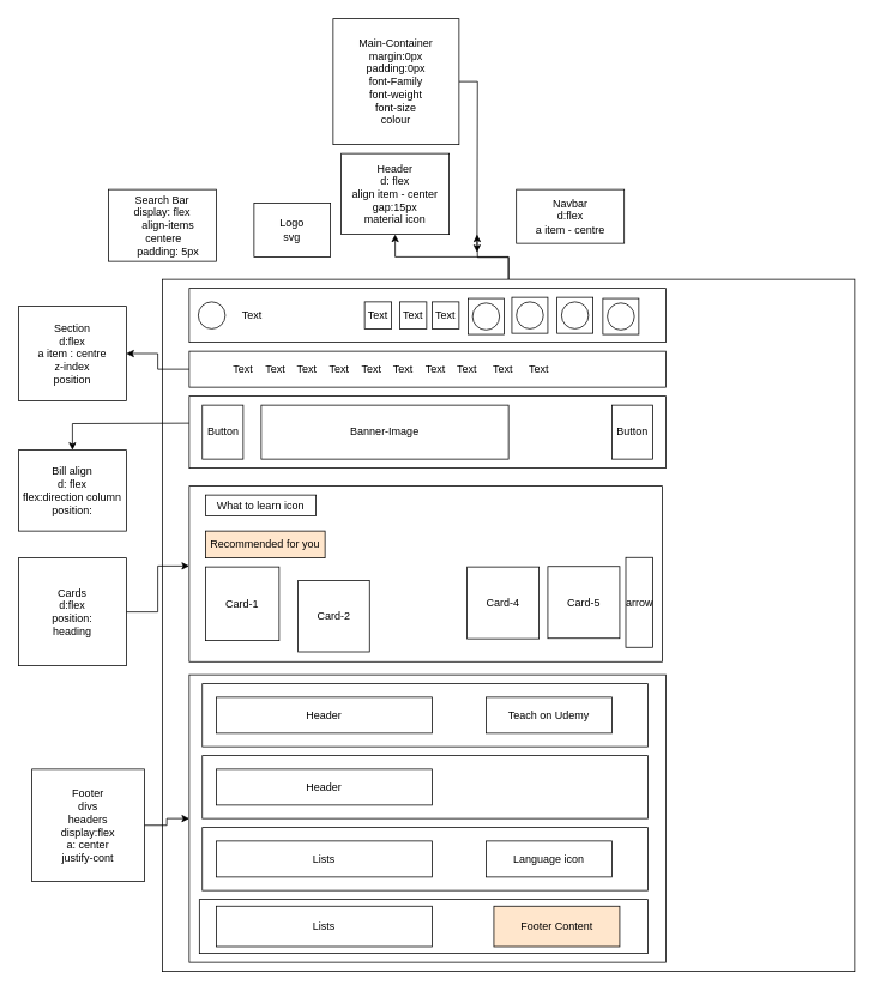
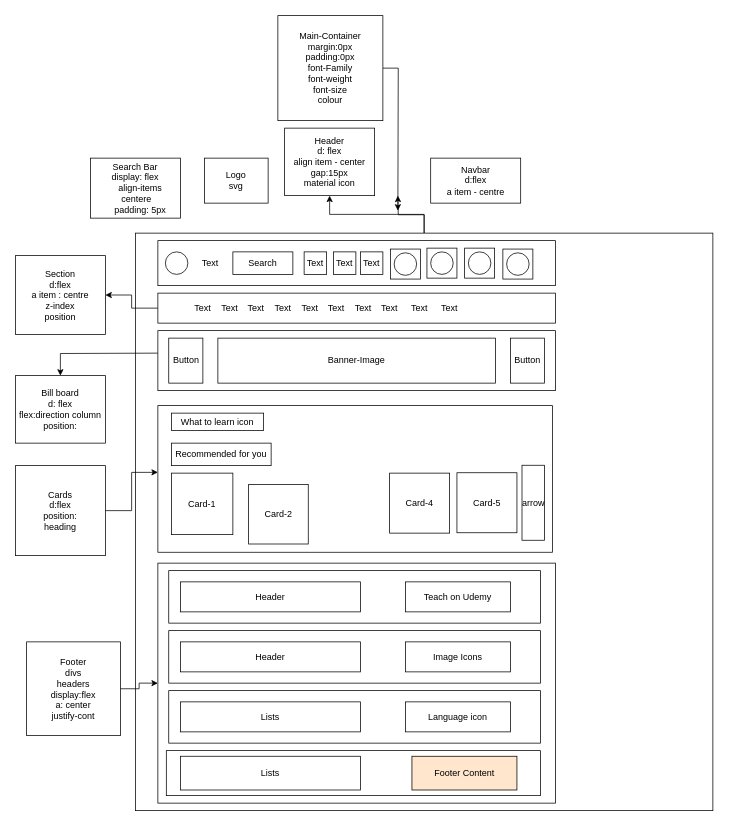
  <mxCell id="0" />
  <mxCell id="1" parent="0" />
  <mxCell id="2" value="" style="whiteSpace=wrap;html=1;aspect=fixed;" parent="1" vertex="1"><mxGeometry x="528.75" y="331.25" width="40" height="40" as="geometry" /></mxCell>
  <mxCell id="3" value="" style="whiteSpace=wrap;html=1;aspect=fixed;" parent="1" vertex="1"><mxGeometry x="531.25" y="331.25" width="37.5" height="37.5" as="geometry" /></mxCell>
  <mxCell id="4" value="" style="rounded=0;whiteSpace=wrap;html=1;" parent="1" vertex="1"><mxGeometry x="393" y="340" width="47" height="20" as="geometry" /></mxCell>
  <mxCell id="5" style="edgeStyle=orthogonalEdgeStyle;rounded=0;orthogonalLoop=1;jettySize=auto;html=1;" edge="1" parent="1" source="7"><mxGeometry relative="1" as="geometry"><mxPoint x="530" y="260" as="targetPoint" /></mxGeometry></mxCell>
  <mxCell id="6" style="edgeStyle=orthogonalEdgeStyle;rounded=0;orthogonalLoop=1;jettySize=auto;html=1;entryX=0.5;entryY=1;entryDx=0;entryDy=0;" edge="1" parent="1" source="7" target="25"><mxGeometry relative="1" as="geometry" /></mxCell>
  <mxCell id="7" value="" style="whiteSpace=wrap;html=1;aspect=fixed;" parent="1" vertex="1"><mxGeometry x="180" y="310" width="770" height="770" as="geometry" /></mxCell>
  <mxCell id="8" value="" style="rounded=0;whiteSpace=wrap;html=1;" parent="1" vertex="1"><mxGeometry x="210" y="320" width="530" height="60" as="geometry" /></mxCell>
  <mxCell id="9" value="" style="ellipse;whiteSpace=wrap;html=1;" parent="1" vertex="1"><mxGeometry x="220" y="335" width="30" height="30" as="geometry" /></mxCell>
  <mxCell id="10" value="Text" style="text;html=1;strokeColor=none;fillColor=none;align=center;verticalAlign=middle;whiteSpace=wrap;rounded=0;" parent="1" vertex="1"><mxGeometry x="260" y="345" width="40" height="10" as="geometry" /></mxCell>
+ <mxCell id="11" value="Search" style="rounded=0;whiteSpace=wrap;html=1;" parent="1" vertex="1"><mxGeometry x="310" y="335" width="80" height="30" as="geometry" /></mxCell>
  <mxCell id="12" value="" style="edgeStyle=orthogonalEdgeStyle;rounded=0;orthogonalLoop=1;jettySize=auto;html=1;" parent="1" source="13" target="29" edge="1"><mxGeometry relative="1" as="geometry" /></mxCell>
  <mxCell id="13" value="&amp;nbsp; &amp;nbsp; &amp;nbsp; &amp;nbsp; &amp;nbsp; &amp;nbsp; &amp;nbsp; &amp;nbsp; &amp;nbsp; &amp;nbsp; &amp;nbsp; &amp;nbsp; &amp;nbsp; &amp;nbsp; &amp;nbsp; &amp;nbsp; &amp;nbsp; &amp;nbsp; &amp;nbsp; &amp;nbsp; &amp;nbsp; &amp;nbsp; &amp;nbsp; &amp;nbsp; &amp;nbsp; &amp;nbsp; &amp;nbsp; &amp;nbsp; &amp;nbsp; &amp;nbsp; &amp;nbsp; &amp;nbsp; &amp;nbsp; &amp;nbsp; &amp;nbsp; &amp;nbsp; &amp;nbsp; &amp;nbsp; &amp;nbsp; &amp;nbsp; &amp;nbsp; &amp;nbsp; &amp;nbsp; &amp;nbsp;&lt;span style=&quot;color: rgba(0, 0, 0, 0); font-family: monospace; font-size: 0px; text-align: start;&quot;&gt;%3CmxGraphModel%3E%3Croot%3E%3CmxCell%20id%3D%220%22%2F%3E%3CmxCell%20id%3D%221%22%20parent%3D%220%22%2F%3E%3CmxCell%20id%3D%222%22%20value%3D%22Text%22%20style%3D%22text%3Bhtml%3D1%3BstrokeColor%3Dnone%3BfillColor%3Dnone%3Balign%3Dcenter%3BverticalAlign%3Dmiddle%3BwhiteSpace%3Dwrap%3Brounded%3D0%3B%22%20vertex%3D%221%22%20parent%3D%221%22%3E%3CmxGeometry%20x%3D%22225%22%20y%3D%22205%22%20width%3D%2240%22%20height%3D%2210%22%20as%3D%22geometry%22%2F%3E%3C%2FmxCell%3E%3C%2Froot%3E%3C%2FmxGraphModel%3E&lt;/span&gt;" style="rounded=0;whiteSpace=wrap;html=1;" parent="1" vertex="1"><mxGeometry x="210" y="390" width="530" height="40" as="geometry" /></mxCell>
  <mxCell id="14" value="Text" style="text;html=1;strokeColor=none;fillColor=none;align=center;verticalAlign=middle;whiteSpace=wrap;rounded=0;" parent="1" vertex="1"><mxGeometry x="250" y="405" width="40" height="10" as="geometry" /></mxCell>
  <mxCell id="15" value="Text" style="text;html=1;strokeColor=none;fillColor=none;align=center;verticalAlign=middle;whiteSpace=wrap;rounded=0;" parent="1" vertex="1"><mxGeometry x="286" y="405" width="40" height="10" as="geometry" /></mxCell>
  <mxCell id="16" value="Text" style="text;html=1;strokeColor=none;fillColor=none;align=center;verticalAlign=middle;whiteSpace=wrap;rounded=0;" parent="1" vertex="1"><mxGeometry x="321" y="405" width="40" height="10" as="geometry" /></mxCell>
  <mxCell id="17" value="Text" style="text;html=1;strokeColor=none;fillColor=none;align=center;verticalAlign=middle;whiteSpace=wrap;rounded=0;" parent="1" vertex="1"><mxGeometry x="357" y="405" width="40" height="10" as="geometry" /></mxCell>
  <mxCell id="18" value="Text" style="text;html=1;strokeColor=none;fillColor=none;align=center;verticalAlign=middle;whiteSpace=wrap;rounded=0;" parent="1" vertex="1"><mxGeometry x="393" y="405" width="40" height="10" as="geometry" /></mxCell>
  <mxCell id="19" value="Text" style="text;html=1;strokeColor=none;fillColor=none;align=center;verticalAlign=middle;whiteSpace=wrap;rounded=0;" parent="1" vertex="1"><mxGeometry x="428" y="405" width="40" height="10" as="geometry" /></mxCell>
  <mxCell id="20" value="Text" style="text;html=1;strokeColor=none;fillColor=none;align=center;verticalAlign=middle;whiteSpace=wrap;rounded=0;" parent="1" vertex="1"><mxGeometry x="464" y="405" width="40" height="10" as="geometry" /></mxCell>
  <mxCell id="21" value="Text" style="text;html=1;strokeColor=none;fillColor=none;align=center;verticalAlign=middle;whiteSpace=wrap;rounded=0;" parent="1" vertex="1"><mxGeometry x="499" y="405" width="40" height="10" as="geometry" /></mxCell>
  <mxCell id="22" value="Text" style="text;html=1;strokeColor=none;fillColor=none;align=center;verticalAlign=middle;whiteSpace=wrap;rounded=0;" parent="1" vertex="1"><mxGeometry x="539" y="405" width="40" height="10" as="geometry" /></mxCell>
  <mxCell id="23" value="Text" style="text;html=1;strokeColor=none;fillColor=none;align=center;verticalAlign=middle;whiteSpace=wrap;rounded=0;" parent="1" vertex="1"><mxGeometry x="579" y="405" width="40" height="10" as="geometry" /></mxCell>
  <mxCell id="24" value="" style="edgeStyle=orthogonalEdgeStyle;rounded=0;orthogonalLoop=1;jettySize=auto;html=1;" parent="1" target="30" edge="1"><mxGeometry relative="1" as="geometry"><mxPoint x="210" y="470" as="sourcePoint" /></mxGeometry></mxCell>
  <mxCell id="25" value="Header&lt;br&gt;d: flex&lt;br&gt;align item - center&lt;br&gt;gap:15px&lt;br&gt;material icon" style="whiteSpace=wrap;html=1;rounded=0;" parent="1" vertex="1"><mxGeometry x="379" y="170" width="120" height="90" as="geometry" /></mxCell>
  <mxCell id="26" value="Navbar&lt;br&gt;d:flex&lt;br&gt;a item - centre&lt;br&gt;" style="whiteSpace=wrap;html=1;rounded=0;" parent="1" vertex="1"><mxGeometry x="573.75" y="210" width="120" height="60" as="geometry" /></mxCell>
  <mxCell id="27" value="Search Bar&lt;br&gt;&lt;div&gt;display: flex&lt;/div&gt;&lt;div&gt;&amp;nbsp; &amp;nbsp; align-items&lt;/div&gt;&lt;div&gt;&amp;nbsp;centere&lt;/div&gt;&lt;div&gt;&amp;nbsp; &amp;nbsp; padding: 5px&lt;/div&gt;" style="whiteSpace=wrap;html=1;rounded=0;" parent="1" vertex="1"><mxGeometry x="120" y="210" width="120" height="80" as="geometry" /></mxCell>
- <mxCell id="28" value="Logo&lt;br&gt;svg" style="whiteSpace=wrap;html=1;" parent="1" vertex="1"><mxGeometry x="282" y="225" width="85" height="60" as="geometry" /></mxCell>
+ <mxCell id="28" value="Logo&lt;br&gt;svg" style="whiteSpace=wrap;html=1;" parent="1" vertex="1"><mxGeometry x="272" y="210" width="85" height="60" as="geometry" /></mxCell>
  <mxCell id="29" value="Section&lt;br&gt;d:flex&lt;br&gt;a item : centre&lt;br&gt;z-index&lt;br&gt;position" style="whiteSpace=wrap;html=1;rounded=0;" parent="1" vertex="1"><mxGeometry x="20" y="340" width="120" height="105" as="geometry" /></mxCell>
- <mxCell id="30" value="Bill align&lt;br&gt;d: flex&lt;br&gt;flex:direction column&lt;br&gt;position:" style="whiteSpace=wrap;html=1;rounded=0;" parent="1" vertex="1"><mxGeometry x="20" y="500" width="120" height="90" as="geometry" /></mxCell>
+ <mxCell id="30" value="Bill board&lt;br&gt;d: flex&lt;br&gt;flex:direction column&lt;br&gt;position:" style="whiteSpace=wrap;html=1;rounded=0;" parent="1" vertex="1"><mxGeometry x="20" y="500" width="120" height="90" as="geometry" /></mxCell>
  <mxCell id="31" value="" style="rounded=0;whiteSpace=wrap;html=1;" parent="1" vertex="1"><mxGeometry x="405" y="335" width="30" height="30" as="geometry" /></mxCell>
  <mxCell id="32" value="Text" style="text;html=1;strokeColor=none;fillColor=none;align=center;verticalAlign=middle;whiteSpace=wrap;rounded=0;" parent="1" vertex="1"><mxGeometry x="400" y="345" width="40" height="10" as="geometry" /></mxCell>
  <mxCell id="33" value="Text" style="rounded=0;whiteSpace=wrap;html=1;" parent="1" vertex="1"><mxGeometry x="444" y="335" width="30" height="30" as="geometry" /></mxCell>
  <mxCell id="34" value="Text" style="rounded=0;whiteSpace=wrap;html=1;" parent="1" vertex="1"><mxGeometry x="480" y="335" width="30" height="30" as="geometry" /></mxCell>
  <mxCell id="35" value="" style="whiteSpace=wrap;html=1;aspect=fixed;" parent="1" vertex="1"><mxGeometry x="520" y="331.25" width="40" height="40" as="geometry" /></mxCell>
  <mxCell id="36" value="" style="ellipse;whiteSpace=wrap;html=1;aspect=fixed;" parent="1" vertex="1"><mxGeometry x="525" y="336.25" width="30" height="30" as="geometry" /></mxCell>
  <mxCell id="37" value="" style="whiteSpace=wrap;html=1;aspect=fixed;" parent="1" vertex="1"><mxGeometry x="568.75" y="330" width="40" height="40" as="geometry" /></mxCell>
  <mxCell id="38" value="" style="ellipse;whiteSpace=wrap;html=1;aspect=fixed;" parent="1" vertex="1"><mxGeometry x="573.75" y="335" width="30" height="30" as="geometry" /></mxCell>
  <mxCell id="39" value="" style="whiteSpace=wrap;html=1;aspect=fixed;" parent="1" vertex="1"><mxGeometry x="670" y="331.25" width="40" height="40" as="geometry" /></mxCell>
  <mxCell id="40" value="" style="whiteSpace=wrap;html=1;aspect=fixed;" parent="1" vertex="1"><mxGeometry x="619" y="330" width="40" height="40" as="geometry" /></mxCell>
  <mxCell id="41" value="" style="ellipse;whiteSpace=wrap;html=1;aspect=fixed;" parent="1" vertex="1"><mxGeometry x="624" y="335" width="30" height="30" as="geometry" /></mxCell>
  <mxCell id="42" value="" style="ellipse;whiteSpace=wrap;html=1;aspect=fixed;" parent="1" vertex="1"><mxGeometry x="675" y="336.25" width="30" height="30" as="geometry" /></mxCell>
  <mxCell id="43" value="" style="rounded=0;whiteSpace=wrap;html=1;" parent="1" vertex="1"><mxGeometry x="210" y="440" width="530" height="80" as="geometry" /></mxCell>
  <mxCell id="44" style="edgeStyle=orthogonalEdgeStyle;rounded=0;orthogonalLoop=1;jettySize=auto;html=1;" edge="1" parent="1" source="45"><mxGeometry relative="1" as="geometry"><mxPoint x="530" y="280" as="targetPoint" /></mxGeometry></mxCell>
  <mxCell id="45" value="Main-Container&lt;br&gt;margin:0px&lt;br&gt;padding:0px&lt;br&gt;font-Family&lt;br&gt;font-weight&lt;br&gt;font-size&lt;br&gt;colour" style="whiteSpace=wrap;html=1;aspect=fixed;" vertex="1" parent="1"><mxGeometry x="370" y="20" width="140" height="140" as="geometry" /></mxCell>
  <mxCell id="46" value="" style="rounded=0;whiteSpace=wrap;html=1;" vertex="1" parent="1"><mxGeometry x="210" y="540" width="526" height="195.5" as="geometry" /></mxCell>
  <mxCell id="47" value="What to learn icon" style="rounded=0;whiteSpace=wrap;html=1;" parent="1" vertex="1"><mxGeometry x="228" y="550" width="123" height="23" as="geometry" /></mxCell>
- <mxCell id="48" value="Recommended for you" style="rounded=0;whiteSpace=wrap;html=1;fillColor=#ffe6cc;" parent="1" vertex="1"><mxGeometry x="228" y="590" width="133" height="30" as="geometry" /></mxCell>
+ <mxCell id="48" value="Recommended for you" style="rounded=0;whiteSpace=wrap;html=1;" parent="1" vertex="1"><mxGeometry x="228" y="590" width="133" height="30" as="geometry" /></mxCell>
  <mxCell id="49" value="Card-1" style="whiteSpace=wrap;html=1;aspect=fixed;" parent="1" vertex="1"><mxGeometry x="228" y="630" width="82" height="82" as="geometry" /></mxCell>
  <mxCell id="50" value="Card-2" style="whiteSpace=wrap;html=1;aspect=fixed;" parent="1" vertex="1"><mxGeometry x="331" y="645" width="79.5" height="79.5" as="geometry" /></mxCell>
  <mxCell id="51" value="Card-4" style="whiteSpace=wrap;html=1;aspect=fixed;" vertex="1" parent="1"><mxGeometry x="519" y="630" width="80" height="80" as="geometry" /></mxCell>
  <mxCell id="52" value="Card-5" style="whiteSpace=wrap;html=1;aspect=fixed;" vertex="1" parent="1"><mxGeometry x="608.75" y="629.5" width="80" height="80" as="geometry" /></mxCell>
  <mxCell id="53" value="Button" style="rounded=0;whiteSpace=wrap;html=1;" vertex="1" parent="1"><mxGeometry x="224.5" y="450" width="45.5" height="60" as="geometry" /></mxCell>
- <mxCell id="54" value="Banner-Image" style="rounded=0;whiteSpace=wrap;html=1;" vertex="1" parent="1"><mxGeometry x="290" y="450" width="275" height="60" as="geometry" /></mxCell>
+ <mxCell id="54" value="Banner-Image" style="rounded=0;whiteSpace=wrap;html=1;" vertex="1" parent="1"><mxGeometry x="290" y="450" width="370" height="60" as="geometry" /></mxCell>
  <mxCell id="55" value="Button" style="rounded=0;whiteSpace=wrap;html=1;" vertex="1" parent="1"><mxGeometry x="680" y="450" width="45.5" height="60" as="geometry" /></mxCell>
  <mxCell id="56" style="edgeStyle=orthogonalEdgeStyle;rounded=0;orthogonalLoop=1;jettySize=auto;html=1;entryX=0;entryY=0.455;entryDx=0;entryDy=0;entryPerimeter=0;" edge="1" parent="1" source="57" target="46"><mxGeometry relative="1" as="geometry" /></mxCell>
  <mxCell id="57" value="Cards&lt;br&gt;d:flex&lt;br&gt;position:&lt;br&gt;heading" style="whiteSpace=wrap;html=1;aspect=fixed;" vertex="1" parent="1"><mxGeometry x="20" y="620" width="120" height="120" as="geometry" /></mxCell>
  <mxCell id="58" value="arrow" style="rounded=0;whiteSpace=wrap;html=1;" vertex="1" parent="1"><mxGeometry x="695.5" y="619.5" width="30" height="100" as="geometry" /></mxCell>
  <mxCell id="59" value="" style="rounded=0;whiteSpace=wrap;html=1;" vertex="1" parent="1"><mxGeometry x="210" y="750" width="530" height="320" as="geometry" /></mxCell>
  <mxCell id="60" value="" style="rounded=0;whiteSpace=wrap;html=1;" vertex="1" parent="1"><mxGeometry x="224.5" y="760" width="495.5" height="70" as="geometry" /></mxCell>
  <mxCell id="61" value="Header" style="rounded=0;whiteSpace=wrap;html=1;" vertex="1" parent="1"><mxGeometry x="240" y="775" width="240" height="40" as="geometry" /></mxCell>
  <mxCell id="62" value="Teach on Udemy" style="rounded=0;whiteSpace=wrap;html=1;" vertex="1" parent="1"><mxGeometry x="540" y="775" width="140" height="40" as="geometry" /></mxCell>
  <mxCell id="63" style="edgeStyle=orthogonalEdgeStyle;rounded=0;orthogonalLoop=1;jettySize=auto;html=1;entryX=0;entryY=0.5;entryDx=0;entryDy=0;" edge="1" parent="1" source="64" target="59"><mxGeometry relative="1" as="geometry" /></mxCell>
  <mxCell id="64" value="Footer&lt;br&gt;divs&lt;br&gt;headers&lt;br&gt;display:flex&lt;br&gt;a: center&lt;br&gt;justify-cont" style="whiteSpace=wrap;html=1;aspect=fixed;" vertex="1" parent="1"><mxGeometry x="35" y="855" width="125" height="125" as="geometry" /></mxCell>
  <mxCell id="65" value="" style="rounded=0;whiteSpace=wrap;html=1;" vertex="1" parent="1"><mxGeometry x="224.5" y="840" width="495.5" height="70" as="geometry" /></mxCell>
  <mxCell id="66" value="Header" style="rounded=0;whiteSpace=wrap;html=1;" vertex="1" parent="1"><mxGeometry x="240" y="855" width="240" height="40" as="geometry" /></mxCell>
+ <mxCell id="67" value="Image Icons" style="rounded=0;whiteSpace=wrap;html=1;" vertex="1" parent="1"><mxGeometry x="540" y="855" width="140" height="40" as="geometry" /></mxCell>
  <mxCell id="68" value="" style="rounded=0;whiteSpace=wrap;html=1;" vertex="1" parent="1"><mxGeometry x="224.5" y="920" width="495.5" height="70" as="geometry" /></mxCell>
  <mxCell id="69" value="Lists" style="rounded=0;whiteSpace=wrap;html=1;" vertex="1" parent="1"><mxGeometry x="240" y="935" width="240" height="40" as="geometry" /></mxCell>
  <mxCell id="70" value="Language icon" style="rounded=0;whiteSpace=wrap;html=1;" vertex="1" parent="1"><mxGeometry x="540" y="935" width="140" height="40" as="geometry" /></mxCell>
  <mxCell id="71" value="" style="rounded=0;whiteSpace=wrap;html=1;" vertex="1" parent="1"><mxGeometry x="221.25" y="1000" width="498.75" height="60" as="geometry" /></mxCell>
  <mxCell id="72" value="Lists" style="rounded=0;whiteSpace=wrap;html=1;" vertex="1" parent="1"><mxGeometry x="240" y="1007.5" width="240" height="45" as="geometry" /></mxCell>
  <mxCell id="73" value="Footer Content" style="rounded=0;whiteSpace=wrap;html=1;fillColor=#ffe6cc;" vertex="1" parent="1"><mxGeometry x="548.75" y="1007.5" width="140" height="45" as="geometry" /></mxCell>
